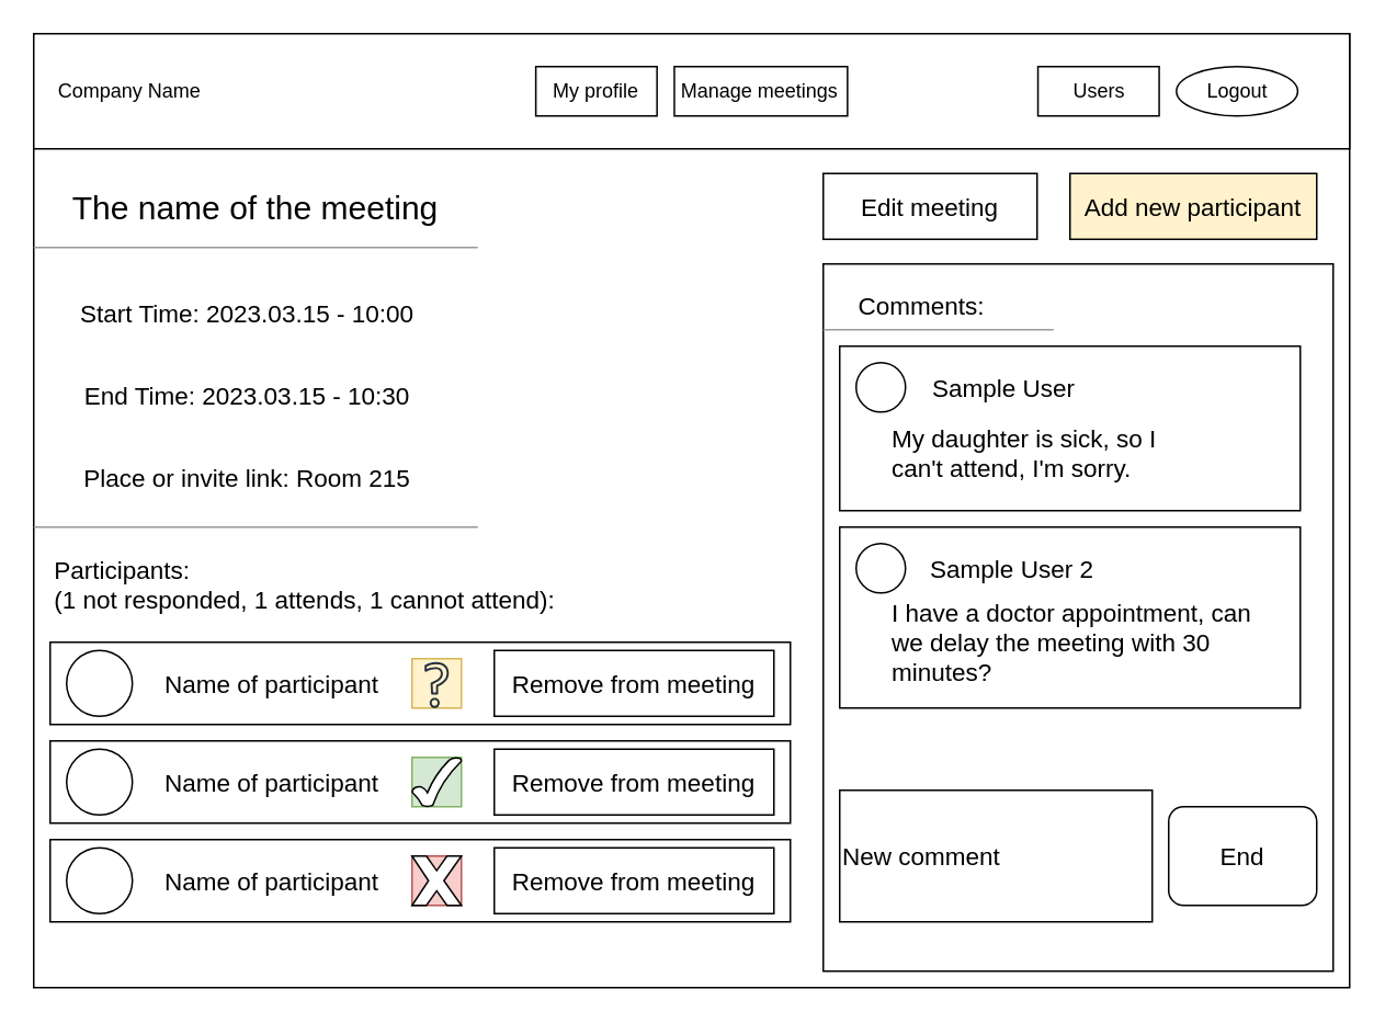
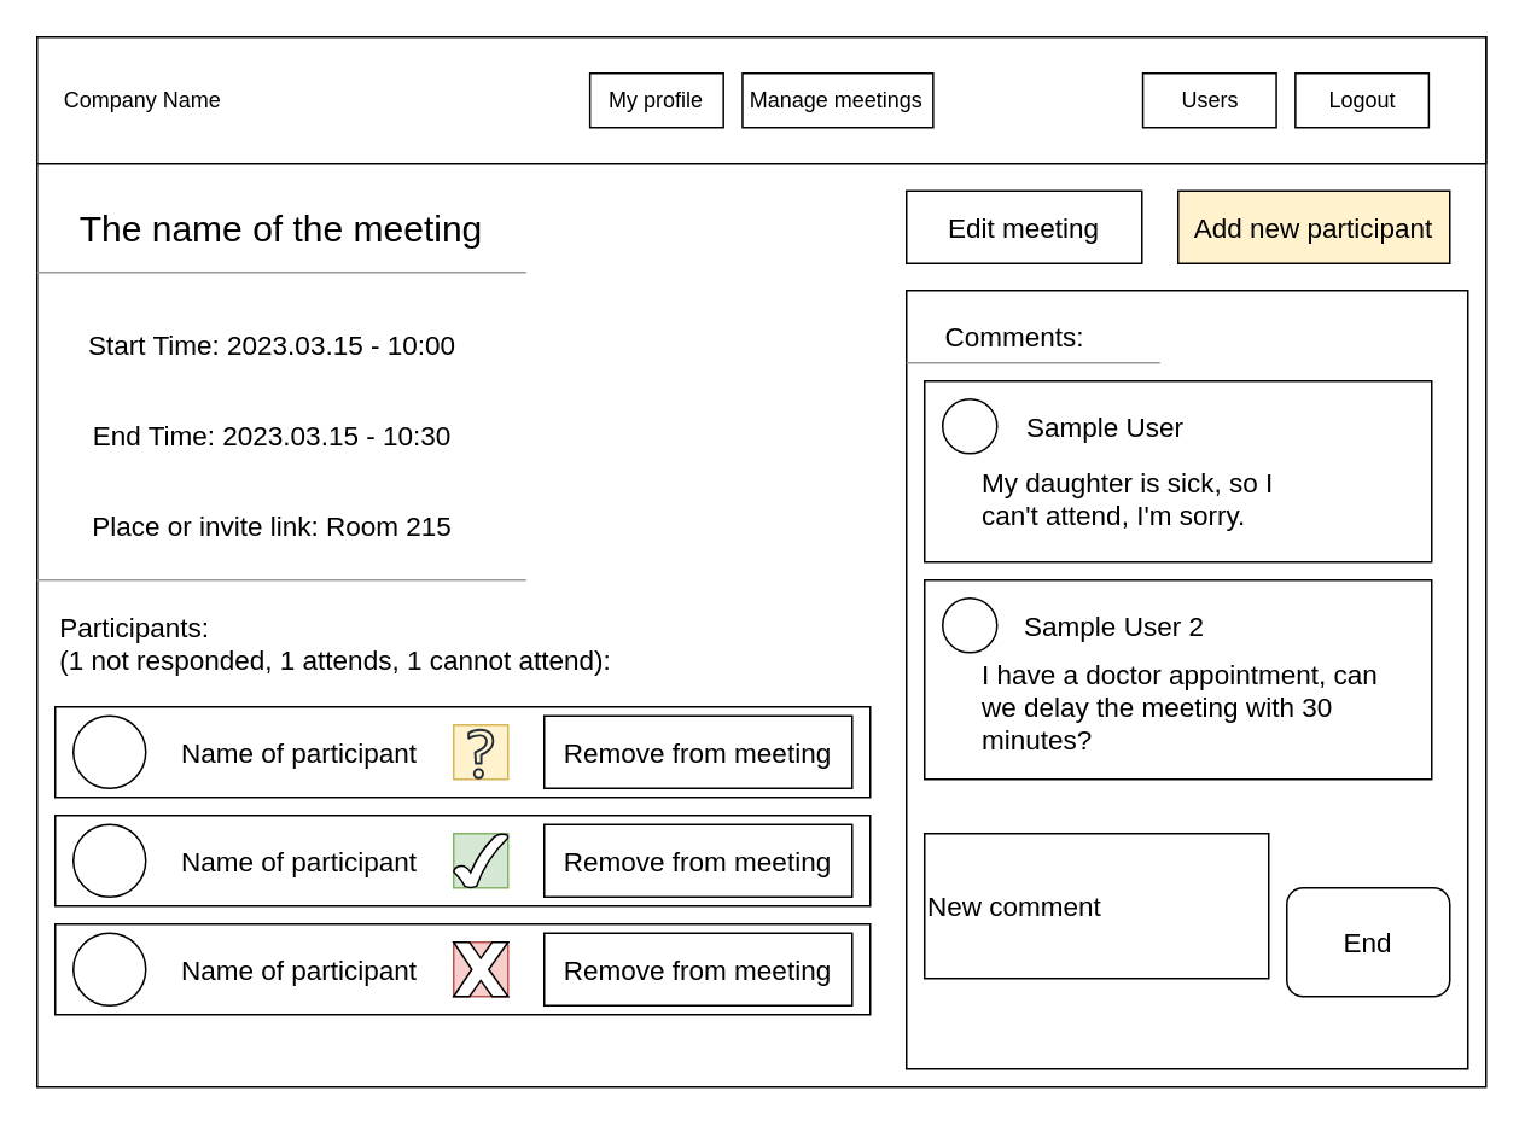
  <mxCell id="0" />
  <mxCell id="1" parent="0" />
  <mxCell id="2" value="" style="rounded=0;whiteSpace=wrap;html=1;" vertex="1" parent="1"><mxGeometry x="20" y="20" width="800" height="580" as="geometry" /></mxCell>
  <mxCell id="3" value="" style="group" vertex="1" connectable="0" parent="1"><mxGeometry x="20" y="20" width="800" height="70" as="geometry" /></mxCell>
  <mxCell id="4" value="" style="rounded=0;whiteSpace=wrap;html=1;" vertex="1" parent="3"><mxGeometry width="800" height="70" as="geometry" /></mxCell>
  <mxCell id="5" value="Company Name" style="text;html=1;strokeColor=none;fillColor=none;align=center;verticalAlign=middle;whiteSpace=wrap;rounded=0;" vertex="1" parent="3"><mxGeometry x="10.526" y="20" width="94.737" height="30" as="geometry" /></mxCell>
- <mxCell id="6" value="Logout" style="ellipse;whiteSpace=wrap;html=1;" vertex="1" parent="3"><mxGeometry x="694.737" y="20" width="73.684" height="30" as="geometry" /></mxCell>
+ <mxCell id="6" value="Logout" style="rounded=0;whiteSpace=wrap;html=1;" vertex="1" parent="3"><mxGeometry x="694.737" y="20" width="73.684" height="30" as="geometry" /></mxCell>
  <mxCell id="7" value="Users" style="rounded=0;whiteSpace=wrap;html=1;" vertex="1" parent="3"><mxGeometry x="610.526" y="20" width="73.684" height="30" as="geometry" /></mxCell>
  <mxCell id="8" value="Manage meetings" style="rounded=0;whiteSpace=wrap;html=1;" vertex="1" parent="3"><mxGeometry x="389.474" y="20" width="105.263" height="30" as="geometry" /></mxCell>
  <mxCell id="9" value="My profile" style="rounded=0;whiteSpace=wrap;html=1;" vertex="1" parent="3"><mxGeometry x="305.263" y="20" width="73.684" height="30" as="geometry" /></mxCell>
  <mxCell id="10" value="&lt;font style=&quot;font-size: 20px;&quot;&gt;The name of the meeting&lt;/font&gt;" style="text;html=1;strokeColor=none;fillColor=none;align=center;verticalAlign=middle;whiteSpace=wrap;rounded=0;" vertex="1" parent="1"><mxGeometry x="20" y="100" width="270" height="50" as="geometry" /></mxCell>
  <mxCell id="11" value="" style="verticalLabelPosition=bottom;shadow=0;dashed=0;align=center;html=1;verticalAlign=top;strokeWidth=1;shape=mxgraph.mockup.markup.line;strokeColor=#999999;fontSize=20;" vertex="1" parent="1"><mxGeometry x="20" y="140" width="270" height="20" as="geometry" /></mxCell>
  <mxCell id="12" value="&lt;font style=&quot;font-size: 15px;&quot;&gt;Start Time: 2023.03.15 - 10:00&lt;/font&gt;" style="text;html=1;strokeColor=none;fillColor=none;align=center;verticalAlign=middle;whiteSpace=wrap;rounded=0;fontSize=19;" vertex="1" parent="1"><mxGeometry x="30" y="170" width="240" height="40" as="geometry" /></mxCell>
  <mxCell id="13" value="&lt;font style=&quot;font-size: 15px;&quot;&gt;End Time: 2023.03.15 - 10:30&lt;/font&gt;" style="text;html=1;strokeColor=none;fillColor=none;align=center;verticalAlign=middle;whiteSpace=wrap;rounded=0;fontSize=19;" vertex="1" parent="1"><mxGeometry x="30" y="220" width="240" height="40" as="geometry" /></mxCell>
  <mxCell id="14" value="&lt;font style=&quot;font-size: 15px;&quot;&gt;Place or invite link: Room 215&lt;/font&gt;" style="text;html=1;strokeColor=none;fillColor=none;align=center;verticalAlign=middle;whiteSpace=wrap;rounded=0;fontSize=19;" vertex="1" parent="1"><mxGeometry x="30" y="270" width="240" height="40" as="geometry" /></mxCell>
  <mxCell id="15" value="" style="verticalLabelPosition=bottom;shadow=0;dashed=0;align=center;html=1;verticalAlign=top;strokeWidth=1;shape=mxgraph.mockup.markup.line;strokeColor=#999999;fontSize=15;" vertex="1" parent="1"><mxGeometry x="20" y="310" width="270" height="20" as="geometry" /></mxCell>
  <mxCell id="16" value="&lt;div style=&quot;text-align: left;&quot;&gt;&lt;span style=&quot;background-color: initial;&quot;&gt;Participants:&lt;/span&gt;&lt;/div&gt;(1 not responded, 1 attends, 1 cannot attend):" style="text;html=1;strokeColor=none;fillColor=none;align=center;verticalAlign=middle;whiteSpace=wrap;rounded=0;fontSize=15;" vertex="1" parent="1"><mxGeometry x="30" y="340" width="310" height="30" as="geometry" /></mxCell>
  <mxCell id="17" value="" style="group" vertex="1" connectable="0" parent="1"><mxGeometry x="30" y="390" width="450" height="50" as="geometry" /></mxCell>
  <mxCell id="18" value="" style="rounded=0;whiteSpace=wrap;html=1;fontSize=15;" vertex="1" parent="17"><mxGeometry width="450" height="50" as="geometry" /></mxCell>
  <mxCell id="19" value="" style="ellipse;whiteSpace=wrap;html=1;aspect=fixed;fontSize=15;" vertex="1" parent="17"><mxGeometry x="10" y="5" width="40" height="40" as="geometry" /></mxCell>
  <mxCell id="20" value="Name of participant" style="text;html=1;strokeColor=none;fillColor=none;align=center;verticalAlign=middle;whiteSpace=wrap;rounded=0;fontSize=15;" vertex="1" parent="17"><mxGeometry x="60" y="10" width="150" height="30" as="geometry" /></mxCell>
  <mxCell id="21" value="" style="whiteSpace=wrap;html=1;aspect=fixed;fontSize=15;fillColor=#fff2cc;strokeColor=#d6b656;" vertex="1" parent="17"><mxGeometry x="220" y="10" width="30" height="30" as="geometry" /></mxCell>
  <mxCell id="22" value="Remove from meeting" style="rounded=0;whiteSpace=wrap;html=1;fontSize=15;" vertex="1" parent="17"><mxGeometry x="270" y="5" width="170" height="40" as="geometry" /></mxCell>
  <mxCell id="23" value="" style="sketch=0;outlineConnect=0;fontColor=#232F3E;gradientColor=none;fillColor=#232F3D;strokeColor=none;dashed=0;verticalLabelPosition=bottom;verticalAlign=top;align=center;html=1;fontSize=12;fontStyle=0;aspect=fixed;pointerEvents=1;shape=mxgraph.aws4.question;" vertex="1" parent="17"><mxGeometry x="227.64" y="12" width="14.72" height="28" as="geometry" /></mxCell>
  <mxCell id="24" value="" style="group" vertex="1" connectable="0" parent="1"><mxGeometry x="30" y="450" width="450" height="50" as="geometry" /></mxCell>
  <mxCell id="25" value="" style="rounded=0;whiteSpace=wrap;html=1;fontSize=15;" vertex="1" parent="24"><mxGeometry width="450" height="50" as="geometry" /></mxCell>
  <mxCell id="26" value="" style="ellipse;whiteSpace=wrap;html=1;aspect=fixed;fontSize=15;" vertex="1" parent="24"><mxGeometry x="10" y="5" width="40" height="40" as="geometry" /></mxCell>
  <mxCell id="27" value="Name of participant" style="text;html=1;strokeColor=none;fillColor=none;align=center;verticalAlign=middle;whiteSpace=wrap;rounded=0;fontSize=15;" vertex="1" parent="24"><mxGeometry x="60" y="10" width="150" height="30" as="geometry" /></mxCell>
  <mxCell id="28" value="" style="whiteSpace=wrap;html=1;aspect=fixed;fontSize=15;fillColor=#d5e8d4;strokeColor=#82b366;" vertex="1" parent="24"><mxGeometry x="220" y="10" width="30" height="30" as="geometry" /></mxCell>
  <mxCell id="29" value="Remove from meeting" style="rounded=0;whiteSpace=wrap;html=1;fontSize=15;" vertex="1" parent="24"><mxGeometry x="270" y="5" width="170" height="40" as="geometry" /></mxCell>
  <mxCell id="30" value="" style="verticalLabelPosition=bottom;verticalAlign=top;html=1;shape=mxgraph.basic.tick;fontSize=15;" vertex="1" parent="24"><mxGeometry x="220" y="10" width="30" height="30" as="geometry" /></mxCell>
  <mxCell id="31" value="" style="group" vertex="1" connectable="0" parent="1"><mxGeometry x="30" y="510" width="450" height="50" as="geometry" /></mxCell>
  <mxCell id="32" value="" style="rounded=0;whiteSpace=wrap;html=1;fontSize=15;" vertex="1" parent="31"><mxGeometry width="450" height="50" as="geometry" /></mxCell>
  <mxCell id="33" value="" style="ellipse;whiteSpace=wrap;html=1;aspect=fixed;fontSize=15;" vertex="1" parent="31"><mxGeometry x="10" y="5" width="40" height="40" as="geometry" /></mxCell>
  <mxCell id="34" value="Name of participant" style="text;html=1;strokeColor=none;fillColor=none;align=center;verticalAlign=middle;whiteSpace=wrap;rounded=0;fontSize=15;" vertex="1" parent="31"><mxGeometry x="60" y="10" width="150" height="30" as="geometry" /></mxCell>
  <mxCell id="35" value="" style="whiteSpace=wrap;html=1;aspect=fixed;fontSize=15;fillColor=#f8cecc;strokeColor=#b85450;" vertex="1" parent="31"><mxGeometry x="220" y="10" width="30" height="30" as="geometry" /></mxCell>
  <mxCell id="36" value="Remove from meeting" style="rounded=0;whiteSpace=wrap;html=1;fontSize=15;" vertex="1" parent="31"><mxGeometry x="270" y="5" width="170" height="40" as="geometry" /></mxCell>
  <mxCell id="37" value="" style="verticalLabelPosition=bottom;verticalAlign=top;html=1;shape=mxgraph.basic.x;fontSize=15;" vertex="1" parent="31"><mxGeometry x="220" y="10" width="30" height="30" as="geometry" /></mxCell>
  <mxCell id="38" value="Edit meeting" style="rounded=0;whiteSpace=wrap;html=1;fontSize=15;" vertex="1" parent="1"><mxGeometry x="500" y="105" width="130" height="40" as="geometry" /></mxCell>
  <mxCell id="39" value="Add new participant" style="rounded=0;whiteSpace=wrap;html=1;fontSize=15;fillColor=#fff2cc;" vertex="1" parent="1"><mxGeometry x="650" y="105" width="150" height="40" as="geometry" /></mxCell>
  <mxCell id="40" value="" style="rounded=0;whiteSpace=wrap;html=1;fontSize=15;" vertex="1" parent="1"><mxGeometry x="500" y="160" width="310" height="430" as="geometry" /></mxCell>
  <mxCell id="41" value="Comments:" style="text;html=1;strokeColor=none;fillColor=none;align=center;verticalAlign=middle;whiteSpace=wrap;rounded=0;fontSize=15;" vertex="1" parent="1"><mxGeometry x="510" y="170" width="100" height="30" as="geometry" /></mxCell>
  <mxCell id="42" value="" style="rounded=0;whiteSpace=wrap;html=1;fontSize=15;" vertex="1" parent="1"><mxGeometry x="510" y="210" width="280" height="100" as="geometry" /></mxCell>
  <mxCell id="43" value="" style="verticalLabelPosition=bottom;shadow=0;dashed=0;align=center;html=1;verticalAlign=top;strokeWidth=1;shape=mxgraph.mockup.markup.line;strokeColor=#999999;fontSize=15;" vertex="1" parent="1"><mxGeometry x="500" y="190" width="140" height="20" as="geometry" /></mxCell>
  <mxCell id="44" value="" style="ellipse;whiteSpace=wrap;html=1;aspect=fixed;fontSize=15;" vertex="1" parent="1"><mxGeometry x="520" y="220" width="30" height="30" as="geometry" /></mxCell>
  <mxCell id="45" value="Sample User" style="text;html=1;strokeColor=none;fillColor=none;align=center;verticalAlign=middle;whiteSpace=wrap;rounded=0;fontSize=15;" vertex="1" parent="1"><mxGeometry x="560" y="220" width="100" height="30" as="geometry" /></mxCell>
  <mxCell id="46" value="My daughter is sick, so I can't attend, I'm sorry." style="text;html=1;strokeColor=none;fillColor=none;align=left;verticalAlign=middle;whiteSpace=wrap;rounded=0;fontSize=15;" vertex="1" parent="1"><mxGeometry x="540" y="260" width="190" height="30" as="geometry" /></mxCell>
  <mxCell id="47" value="" style="rounded=0;whiteSpace=wrap;html=1;fontSize=15;" vertex="1" parent="1"><mxGeometry x="510" y="320" width="280" height="110" as="geometry" /></mxCell>
  <mxCell id="48" value="" style="ellipse;whiteSpace=wrap;html=1;aspect=fixed;fontSize=15;" vertex="1" parent="1"><mxGeometry x="520" y="330" width="30" height="30" as="geometry" /></mxCell>
  <mxCell id="49" value="Sample User 2" style="text;html=1;strokeColor=none;fillColor=none;align=center;verticalAlign=middle;whiteSpace=wrap;rounded=0;fontSize=15;" vertex="1" parent="1"><mxGeometry x="560" y="330" width="110" height="30" as="geometry" /></mxCell>
  <mxCell id="50" value="I have a doctor appointment, can we delay the meeting with 30 minutes?" style="text;html=1;strokeColor=none;fillColor=none;align=left;verticalAlign=middle;whiteSpace=wrap;rounded=0;fontSize=15;" vertex="1" parent="1"><mxGeometry x="540" y="370" width="230" height="40" as="geometry" /></mxCell>
- <mxCell id="51" value="New comment" style="rounded=0;whiteSpace=wrap;html=1;fontSize=15;align=left;" vertex="1" parent="1"><mxGeometry x="510" y="480" width="190" height="80" as="geometry" /></mxCell>
+ <mxCell id="51" value="New comment" style="rounded=0;whiteSpace=wrap;html=1;fontSize=15;align=left;" vertex="1" parent="1"><mxGeometry x="510" y="460" width="190" height="80" as="geometry" /></mxCell>
  <mxCell id="52" value="End&lt;br&gt;" style="rounded=1;whiteSpace=wrap;html=1;fontSize=15;" vertex="1" parent="1"><mxGeometry x="710" y="490" width="90" height="60" as="geometry" /></mxCell>
